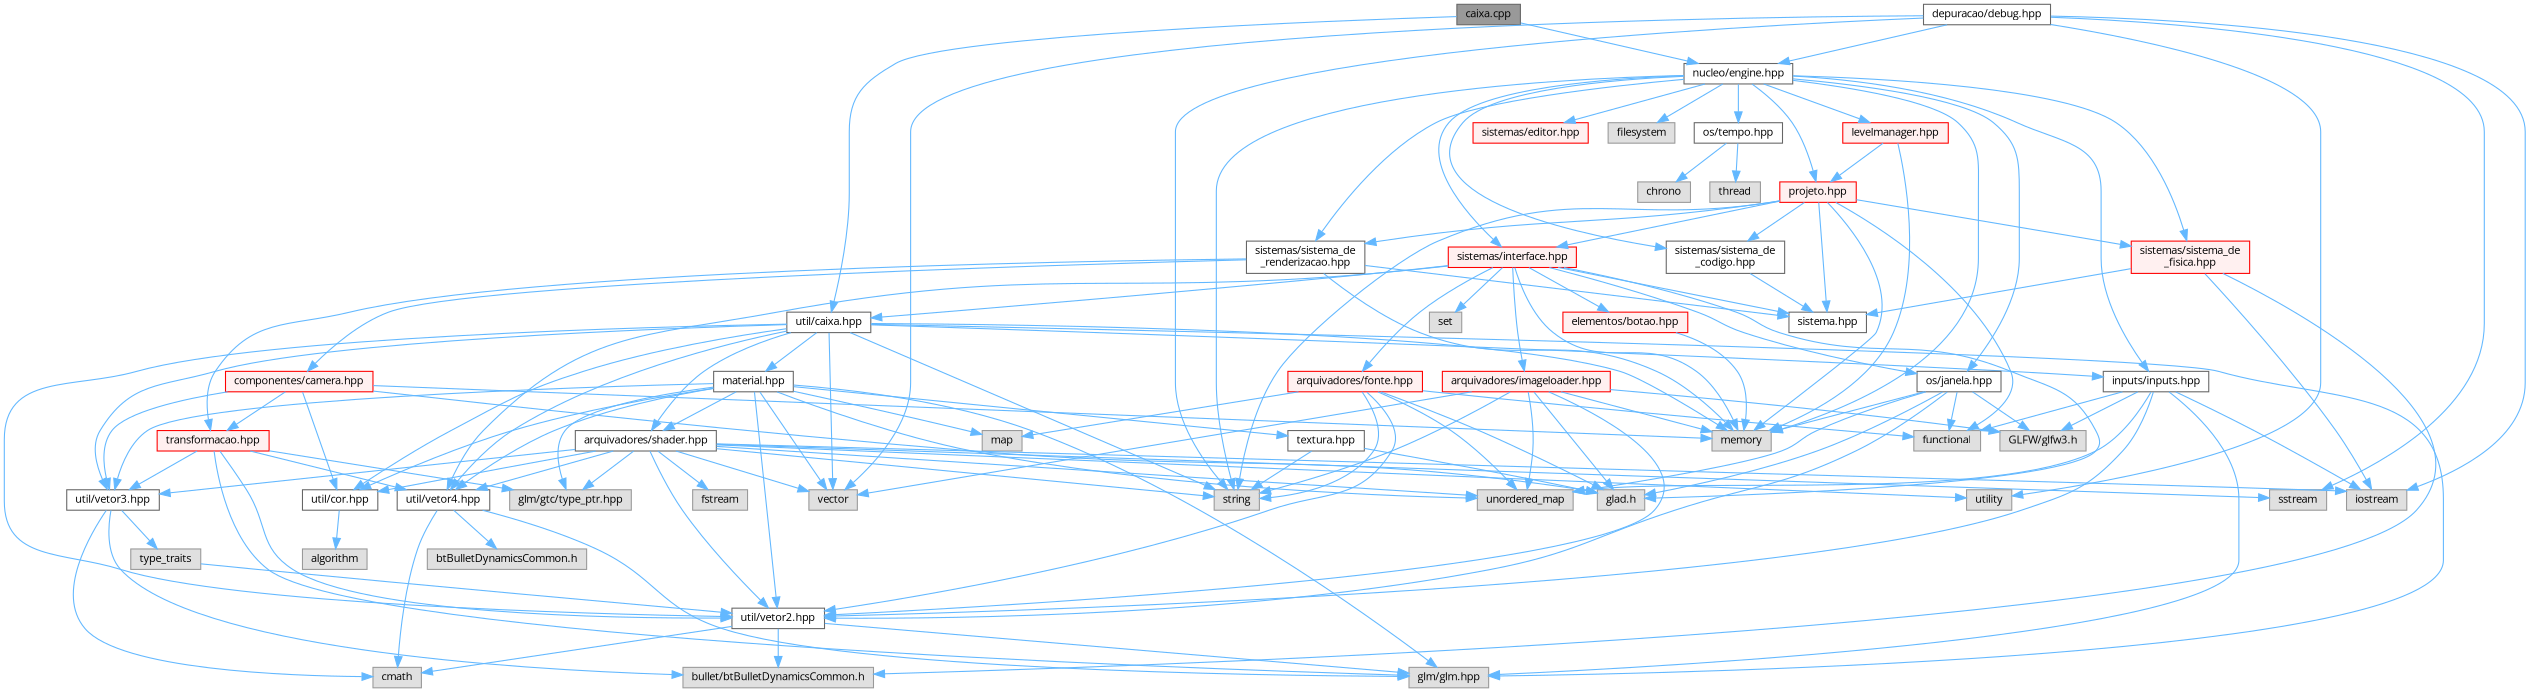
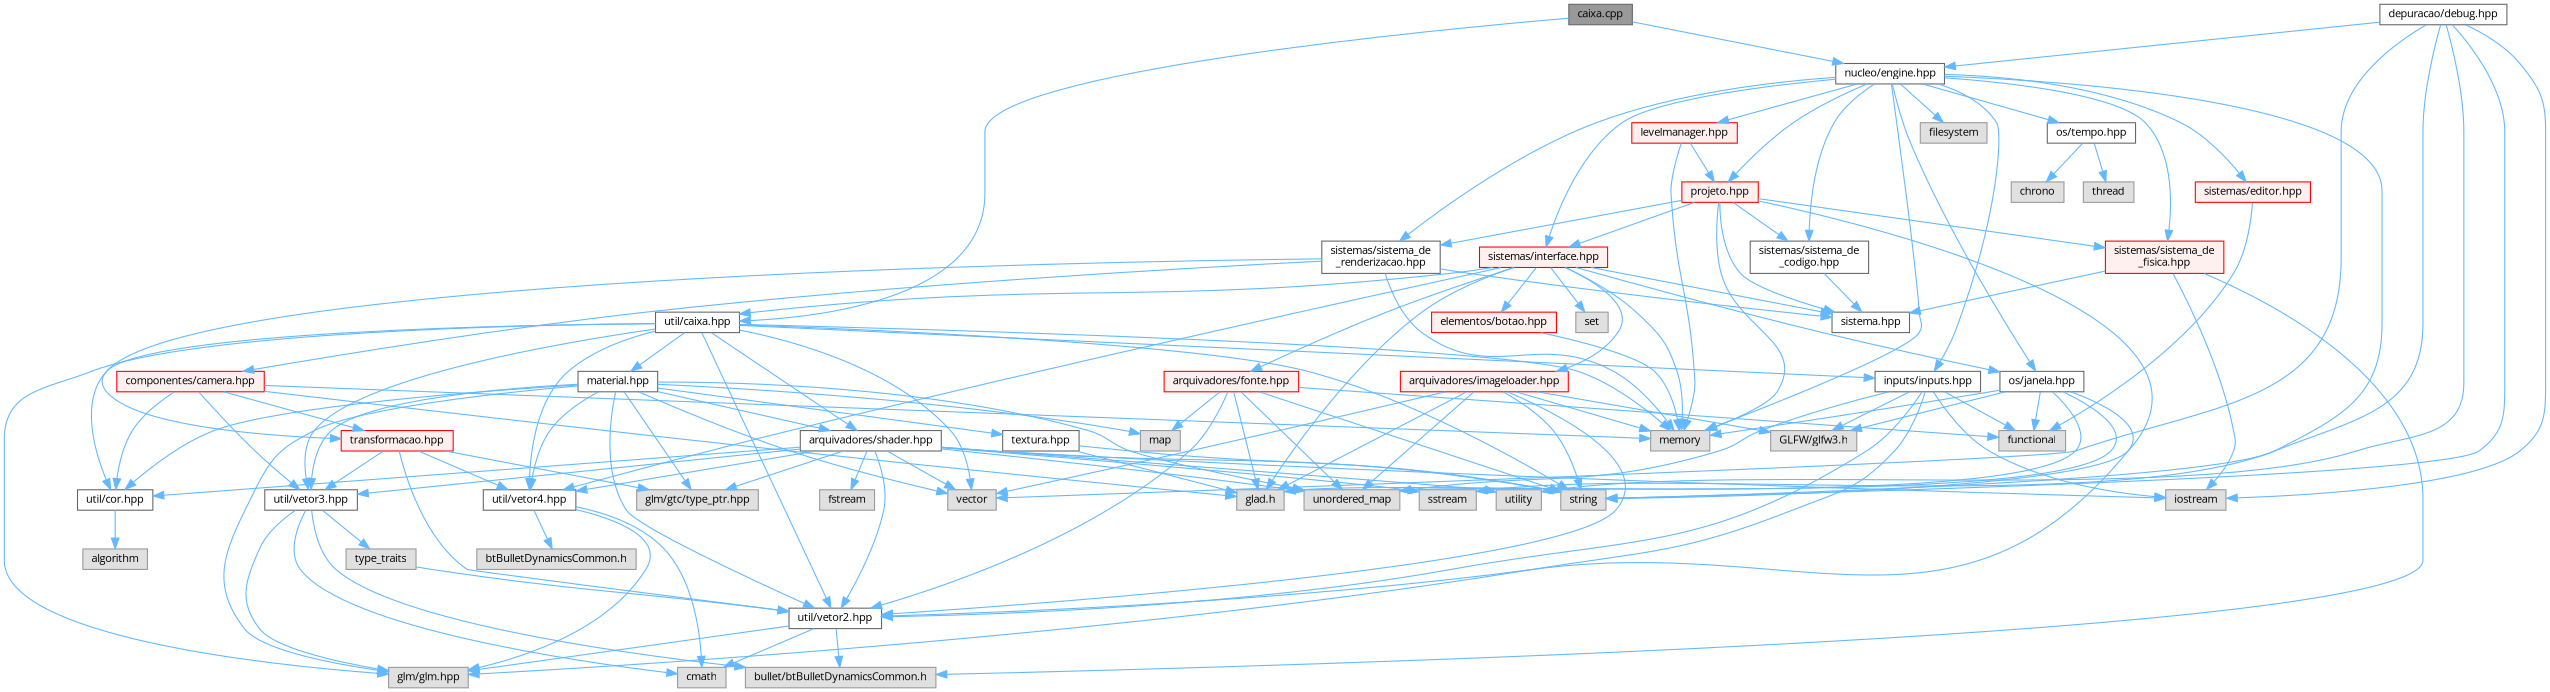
  digraph {
    fontname="Open Sans"
    node [color=grey60 fillcolor="#E0E0E0" fontname="Open Sans" fontsize=10 shape=box style=filled]
    edge [color=steelblue1 fontname="Open Sans" fontsize=10 labelfontname=Helvetica labelfontsize=10 style=solid]
    n1 [color=gray40 fillcolor=grey60 fontcolor=black height=0.2 label="caixa.cpp" width=0.4]
    n2 [color=grey40 fillcolor=white height=0.2 label="util/caixa.hpp" width=0.4]
    n3 [color=grey40 fillcolor=white height=0.2 label="nucleo/engine.hpp" width=0.4]
    n4 [height=0.2 label=string width=0.4]
    n5 [height=0.2 label=memory width=0.4]
    n6 [height=0.2 label=vector width=0.4]
    n7 [color=grey40 fillcolor=white height=0.2 label="material.hpp" width=0.4]
    n8 [color=grey40 fillcolor=white height=0.2 label="arquivadores/shader.hpp" width=0.4]
    n9 [color=grey40 fillcolor=white height=0.2 label="util/vetor4.hpp" width=0.4]
    n10 [height=0.2 label="glm/glm.hpp" width=0.4]
    n11 [color=grey40 fillcolor=white height=0.2 label="util/vetor2.hpp" width=0.4]
    n12 [color=grey40 fillcolor=white height=0.2 label="util/vetor3.hpp" width=0.4]
    n13 [color=grey40 fillcolor=white height=0.2 label="util/cor.hpp" width=0.4]
    n14 [color=grey40 fillcolor=white height=0.2 label="inputs/inputs.hpp" width=0.4]
    n15 [height=0.2 label=filesystem width=0.4]
    n16 [color=grey40 fillcolor=white height=0.2 label="os/janela.hpp" width=0.4]
    n17 [color=grey40 fillcolor=white height=0.2 label="os/tempo.hpp" width=0.4]
    n18 [color=grey40 fillcolor=white height=0.2 label="sistemas/sistema_de\l_renderizacao.hpp" width=0.4]
    n19 [color=red fillcolor="#FFF0F0" height=0.2 label="sistemas/interface.hpp" width=0.4]
    n20 [color=grey40 fillcolor=white height=0.2 label="sistemas/sistema_de\l_codigo.hpp" width=0.4]
    n21 [color=red fillcolor="#FFF0F0" height=0.2 label="sistemas/sistema_de\l_fisica.hpp" width=0.4]
    n22 [color=red fillcolor="#FFF0F0" height=0.2 label="levelmanager.hpp" width=0.4]
    n23 [color=red fillcolor="#FFF0F0" height=0.2 label="projeto.hpp" width=0.4]
    n24 [color=red fillcolor="#FFF0F0" height=0.2 label="sistemas/editor.hpp" width=0.4]
    n25 [height=0.2 label=unordered_map width=0.4]
    n26 [height=0.2 label=map width=0.4]
    n27 [height=0.2 label="glm/gtc/type_ptr.hpp" width=0.4]
    n28 [color=grey40 fillcolor=white height=0.2 label="textura.hpp" width=0.4]
    n29 [height=0.2 label=fstream width=0.4]
    n30 [height=0.2 label=sstream width=0.4]
    n31 [height=0.2 label=iostream width=0.4]
    n32 [height=0.2 label=utility width=0.4]
    n33 [height=0.2 label=cmath width=0.4]
    n34 [height=0.2 label="btBulletDynamicsCommon.h" width=0.4]
    n35 [height=0.2 label="bullet/btBulletDynamicsCommon.h" width=0.4]
    n36 [height=0.2 label=type_traits width=0.4]
    n37 [height=0.2 label=algorithm width=0.4]
    n38 [height=0.2 label="GLFW/glfw3.h" width=0.4]
    n39 [height=0.2 label=functional width=0.4]
    n40 [height=0.2 label="glad.h" width=0.4]
    n41 [color=grey40 fillcolor=white height=0.2 label="depuracao/debug.hpp" width=0.4]
    n42 [height=0.2 label=thread width=0.4]
    n43 [height=0.2 label=chrono width=0.4]
    n44 [color=grey40 fillcolor=white height=0.2 label="sistema.hpp" width=0.4]
    n45 [color=red fillcolor="#FFF0F0" height=0.2 label="componentes/camera.hpp" width=0.4]
    n46 [color=red fillcolor="#FFF0F0" height=0.2 label="transformacao.hpp" width=0.4]
    n47 [height=0.2 label=set width=0.4]
    n48 [color=red fillcolor="#FFF0F0" height=0.2 label="arquivadores/imageloader.hpp" width=0.4]
    n49 [color=red fillcolor="#FFF0F0" height=0.2 label="arquivadores/fonte.hpp" width=0.4]
    n50 [color=red fillcolor="#FFF0F0" height=0.2 label="elementos/botao.hpp" width=0.4]
    n1 -> n2
    n1 -> n3
    n2 -> n4
    n2 -> n5
    n2 -> n6
    n2 -> n7
    n2 -> n8
    n2 -> n9
    n2 -> n10
    n2 -> n11
    n2 -> n12
    n2 -> n13
    n2 -> n14
    n3 -> n4
    n3 -> n5
    n3 -> n14
    n3 -> n15
    n3 -> n16
    n3 -> n17
    n3 -> n18
    n3 -> n19
    n3 -> n20
    n3 -> n21
    n3 -> n22
    n3 -> n23
    n3 -> n24
    n7 -> n6
    n7 -> n8
    n7 -> n9
    n7 -> n10
    n7 -> n11
    n7 -> n12
    n7 -> n13
    n7 -> n25
    n7 -> n26
    n7 -> n27
    n7 -> n28
    n8 -> n4
    n8 -> n6
    n8 -> n9
    n8 -> n11
    n8 -> n12
    n8 -> n13
    n8 -> n25
    n8 -> n27
    n8 -> n29
    n8 -> n30
    n8 -> n31
    n8 -> n32
    n9 -> n10
    n9 -> n33
    n9 -> n34
    n11 -> n10
    n11 -> n33
    n11 -> n35
-   n46 -> n10
+   n12 -> n10
    n12 -> n33
    n12 -> n35
    n12 -> n36
    n13 -> n37
    n14 -> n10
    n14 -> n11
    n14 -> n25
    n14 -> n31
    n14 -> n38
    n14 -> n39
    n16 -> n5
    n16 -> n11
    n16 -> n25
    n16 -> n38
    n16 -> n39
    n16 -> n40
    n17 -> n42
    n17 -> n43
    n18 -> n5
    n18 -> n44
    n18 -> n45
    n18 -> n46
    n19 -> n2
    n19 -> n5
    n19 -> n9
    n19 -> n16
    n19 -> n40
    n19 -> n44
    n19 -> n47
    n19 -> n48
    n19 -> n49
    n19 -> n50
    n20 -> n44
    n21 -> n31
    n21 -> n35
    n21 -> n44
    n22 -> n5
    n22 -> n23
    n23 -> n4
    n23 -> n5
    n23 -> n18
    n23 -> n19
    n23 -> n20
    n23 -> n21
-   n23 -> n39
+   n24 -> n39
    n23 -> n44
    n28 -> n4
    n28 -> n40
    n36 -> n11
    n41 -> n3
    n41 -> n4
    n41 -> n6
    n41 -> n30
    n41 -> n31
    n41 -> n32
    n45 -> n5
    n45 -> n12
    n45 -> n13
    n45 -> n40
    n45 -> n46
    n46 -> n9
    n46 -> n11
    n46 -> n12
    n46 -> n27
    n48 -> n4
    n48 -> n5
    n48 -> n6
    n48 -> n11
    n48 -> n25
    n48 -> n38
    n48 -> n40
    n49 -> n4
    n49 -> n11
    n49 -> n25
    n49 -> n26
    n49 -> n39
    n49 -> n40
    n50 -> n5
  }
